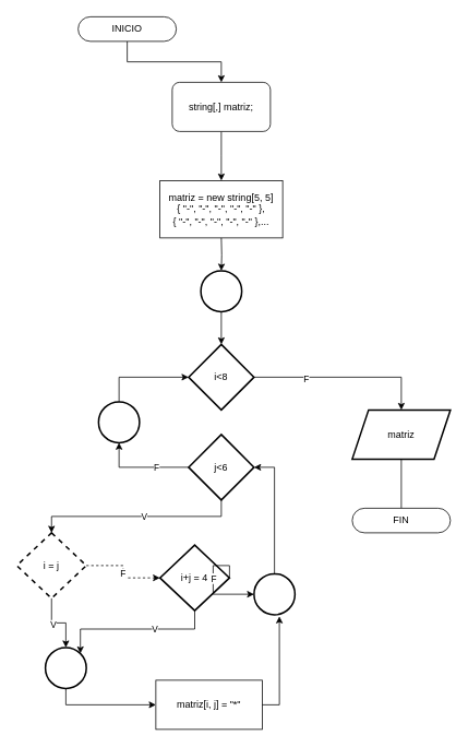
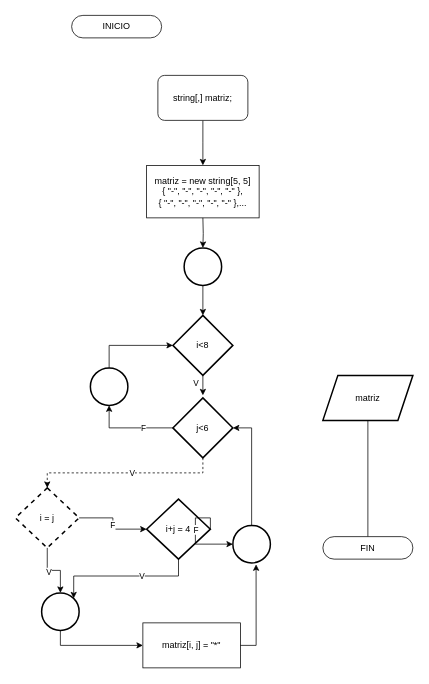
  <mxCell id="0" />
  <mxCell id="1" parent="0" />
- <mxCell id="2" style="edgeStyle=orthogonalEdgeStyle;rounded=0;orthogonalLoop=1;jettySize=auto;html=1;exitX=0.5;exitY=1;exitDx=0;exitDy=0;entryX=0.5;entryY=0;entryDx=0;entryDy=0;" parent="1" source="3" target="5" edge="1"><mxGeometry relative="1" as="geometry" /></mxCell>
  <mxCell id="3" value="INICIO" style="rounded=1;whiteSpace=wrap;html=1;arcSize=50;" parent="1" vertex="1"><mxGeometry x="95" y="20" width="120" height="30" as="geometry" /></mxCell>
  <mxCell id="4" style="edgeStyle=orthogonalEdgeStyle;rounded=0;orthogonalLoop=1;jettySize=auto;html=1;exitX=0.5;exitY=1;exitDx=0;exitDy=0;" parent="1" source="5" edge="1"><mxGeometry relative="1" as="geometry"><mxPoint x="270" y="220" as="targetPoint" /></mxGeometry></mxCell>
  <mxCell id="5" value="string[,] matriz;" style="whiteSpace=wrap;html=1;rounded=1;" parent="1" vertex="1"><mxGeometry x="210" y="100" width="120" height="60" as="geometry" /></mxCell>
  <mxCell id="6" value="matriz = new string[5, 5]&lt;div&gt;{ &quot;-&quot;, &quot;-&quot;, &quot;-&quot;, &quot;-&quot;, &quot;-&quot; },&lt;br&gt;{ &quot;-&quot;, &quot;-&quot;, &quot;-&quot;, &quot;-&quot;, &quot;-&quot; },...&lt;/div&gt;" style="rounded=0;whiteSpace=wrap;html=1;" parent="1" vertex="1"><mxGeometry x="195" y="220" width="150" height="70" as="geometry" /></mxCell>
  <mxCell id="7" style="edgeStyle=orthogonalEdgeStyle;rounded=0;orthogonalLoop=1;jettySize=auto;html=1;exitX=0.5;exitY=1;exitDx=0;exitDy=0;exitPerimeter=0;entryX=0.5;entryY=0;entryDx=0;entryDy=0;" parent="1" source="8" target="12" edge="1"><mxGeometry relative="1" as="geometry" /></mxCell>
  <mxCell id="8" value="" style="strokeWidth=2;html=1;shape=mxgraph.flowchart.start_2;whiteSpace=wrap;" parent="1" vertex="1"><mxGeometry x="245" y="330" width="50" height="50" as="geometry" /></mxCell>
  <mxCell id="9" style="edgeStyle=orthogonalEdgeStyle;rounded=0;orthogonalLoop=1;jettySize=auto;html=1;exitX=0.5;exitY=1;exitDx=0;exitDy=0;entryX=0.5;entryY=0;entryDx=0;entryDy=0;entryPerimeter=0;" parent="1" target="8" edge="1"><mxGeometry relative="1" as="geometry"><mxPoint x="270" y="290" as="sourcePoint" /></mxGeometry></mxCell>
- <mxCell id="10" style="edgeStyle=orthogonalEdgeStyle;rounded=0;orthogonalLoop=1;jettySize=auto;html=1;exitX=1;exitY=0.5;exitDx=0;exitDy=0;entryX=0.5;entryY=0;entryDx=0;entryDy=0;" parent="1" source="12" target="24" edge="1"><mxGeometry relative="1" as="geometry" /></mxCell>
- <mxCell id="11" value="F" style="edgeLabel;html=1;align=center;verticalAlign=middle;resizable=0;points=[];" parent="10" vertex="1" connectable="0"><mxGeometry x="-0.429" y="-1" relative="1" as="geometry"><mxPoint as="offset" /></mxGeometry></mxCell>
  <mxCell id="12" value="i&amp;lt;8" style="rhombus;whiteSpace=wrap;html=1;strokeWidth=2;" parent="1" vertex="1"><mxGeometry x="230" y="420" width="80" height="80" as="geometry" /></mxCell>
- <mxCell id="13" style="edgeStyle=orthogonalEdgeStyle;rounded=0;orthogonalLoop=1;jettySize=auto;html=1;exitX=0.5;exitY=1;exitDx=0;exitDy=0;entryX=0.5;entryY=0;entryDx=0;entryDy=0;" parent="1" source="15" target="18" edge="1"><mxGeometry relative="1" as="geometry" /></mxCell>
+ <mxCell id="13" style="edgeStyle=orthogonalEdgeStyle;rounded=0;orthogonalLoop=1;jettySize=auto;html=1;exitX=0.5;exitY=1;exitDx=0;exitDy=0;entryX=0.5;entryY=0;entryDx=0;entryDy=0;dashed=1;" parent="1" source="15" target="18" edge="1"><mxGeometry relative="1" as="geometry" /></mxCell>
  <mxCell id="14" value="V" style="edgeLabel;html=1;align=center;verticalAlign=middle;resizable=0;points=[];" parent="13" vertex="1" connectable="0"><mxGeometry x="-0.147" y="-1" relative="1" as="geometry"><mxPoint x="-9" as="offset" /></mxGeometry></mxCell>
  <mxCell id="15" value="j&amp;lt;6" style="rhombus;whiteSpace=wrap;html=1;strokeWidth=2;" parent="1" vertex="1"><mxGeometry x="230" y="530" width="80" height="80" as="geometry" /></mxCell>
- <mxCell id="16" style="edgeStyle=orthogonalEdgeStyle;rounded=0;orthogonalLoop=1;jettySize=auto;html=1;exitX=1;exitY=0.5;exitDx=0;exitDy=0;entryX=0;entryY=0.5;entryDx=0;entryDy=0;dashed=1;" edge="1" parent="1" source="18" target="29"><mxGeometry relative="1" as="geometry" /></mxCell>
+ <mxCell id="16" style="edgeStyle=orthogonalEdgeStyle;rounded=0;orthogonalLoop=1;jettySize=auto;html=1;exitX=1;exitY=0.5;exitDx=0;exitDy=0;entryX=0;entryY=0.5;entryDx=0;entryDy=0;" edge="1" parent="1" source="18" target="29"><mxGeometry relative="1" as="geometry" /></mxCell>
  <mxCell id="17" value="F" style="edgeLabel;html=1;align=center;verticalAlign=middle;resizable=0;points=[];" vertex="1" connectable="0" parent="16"><mxGeometry x="0.021" y="-1" relative="1" as="geometry"><mxPoint as="offset" /></mxGeometry></mxCell>
  <mxCell id="18" value="i = j" style="rhombus;whiteSpace=wrap;html=1;strokeWidth=2;dashed=1;" parent="1" vertex="1"><mxGeometry x="20" y="650" width="85" height="80" as="geometry" /></mxCell>
+ <mxCell id="19" style="edgeStyle=orthogonalEdgeStyle;rounded=0;orthogonalLoop=1;jettySize=auto;html=1;exitX=0.5;exitY=1;exitDx=0;exitDy=0;entryX=0.5;entryY=-0.043;entryDx=0;entryDy=0;entryPerimeter=0;" parent="1" source="12" target="15" edge="1"><mxGeometry relative="1" as="geometry" /></mxCell>
+ <mxCell id="20" value="V" style="edgeLabel;html=1;align=center;verticalAlign=middle;resizable=0;points=[];" parent="19" vertex="1" connectable="0"><mxGeometry x="-0.214" y="-1" relative="1" as="geometry"><mxPoint x="-9" as="offset" /></mxGeometry></mxCell>
  <mxCell id="21" style="edgeStyle=orthogonalEdgeStyle;rounded=0;orthogonalLoop=1;jettySize=auto;html=1;exitX=0.5;exitY=0;exitDx=0;exitDy=0;exitPerimeter=0;entryX=0;entryY=0.5;entryDx=0;entryDy=0;" parent="1" source="22" target="12" edge="1"><mxGeometry relative="1" as="geometry" /></mxCell>
  <mxCell id="22" value="" style="strokeWidth=2;html=1;shape=mxgraph.flowchart.start_2;whiteSpace=wrap;" parent="1" vertex="1"><mxGeometry x="120" y="490" width="50" height="50" as="geometry" /></mxCell>
  <mxCell id="23" style="edgeStyle=orthogonalEdgeStyle;rounded=0;orthogonalLoop=1;jettySize=auto;html=1;exitX=0.5;exitY=1;exitDx=0;exitDy=0;entryX=0.5;entryY=0;entryDx=0;entryDy=0;endArrow=none;" parent="1" source="24" target="28" edge="1"><mxGeometry relative="1" as="geometry" /></mxCell>
  <mxCell id="24" value="matriz" style="shape=parallelogram;perimeter=parallelogramPerimeter;whiteSpace=wrap;html=1;fixedSize=1;strokeWidth=2;" parent="1" vertex="1"><mxGeometry x="430" y="500" width="120" height="60" as="geometry" /></mxCell>
  <mxCell id="25" value="matriz[i, j] = &quot;*&quot;" style="rounded=0;whiteSpace=wrap;html=1;" parent="1" vertex="1"><mxGeometry x="190" y="830" width="130" height="60" as="geometry" /></mxCell>
  <mxCell id="26" style="edgeStyle=orthogonalEdgeStyle;rounded=0;orthogonalLoop=1;jettySize=auto;html=1;exitX=0;exitY=0.5;exitDx=0;exitDy=0;entryX=0.5;entryY=1;entryDx=0;entryDy=0;entryPerimeter=0;" parent="1" source="15" target="22" edge="1"><mxGeometry relative="1" as="geometry" /></mxCell>
  <mxCell id="27" value="F" style="edgeLabel;html=1;align=center;verticalAlign=middle;resizable=0;points=[];" parent="26" vertex="1" connectable="0"><mxGeometry x="-0.304" relative="1" as="geometry"><mxPoint as="offset" /></mxGeometry></mxCell>
- <mxCell id="28" value="FIN" style="rounded=1;whiteSpace=wrap;html=1;arcSize=50;" parent="1" vertex="1"><mxGeometry x="430" y="620" width="120" height="30" as="geometry" /></mxCell>
+ <mxCell id="28" value="FIN" style="rounded=1;whiteSpace=wrap;html=1;arcSize=50;" parent="1" vertex="1"><mxGeometry x="430" y="715" width="120" height="30" as="geometry" /></mxCell>
  <mxCell id="29" value="i+j = 4" style="rhombus;whiteSpace=wrap;html=1;strokeWidth=2;" vertex="1" parent="1"><mxGeometry x="195" y="665" width="85" height="80" as="geometry" /></mxCell>
  <mxCell id="30" style="edgeStyle=orthogonalEdgeStyle;rounded=0;orthogonalLoop=1;jettySize=auto;html=1;exitX=0.5;exitY=1;exitDx=0;exitDy=0;exitPerimeter=0;entryX=0;entryY=0.5;entryDx=0;entryDy=0;" edge="1" parent="1" source="31" target="25"><mxGeometry relative="1" as="geometry" /></mxCell>
  <mxCell id="31" value="" style="strokeWidth=2;html=1;shape=mxgraph.flowchart.start_2;whiteSpace=wrap;" vertex="1" parent="1"><mxGeometry x="55" y="790" width="50" height="50" as="geometry" /></mxCell>
  <mxCell id="32" style="edgeStyle=orthogonalEdgeStyle;rounded=0;orthogonalLoop=1;jettySize=auto;html=1;exitX=0.5;exitY=1;exitDx=0;exitDy=0;entryX=0.5;entryY=0;entryDx=0;entryDy=0;entryPerimeter=0;" edge="1" parent="1" source="18" target="31"><mxGeometry relative="1" as="geometry" /></mxCell>
  <mxCell id="33" value="V" style="edgeLabel;html=1;align=center;verticalAlign=middle;resizable=0;points=[];" vertex="1" connectable="0" parent="32"><mxGeometry x="-0.176" y="-2" relative="1" as="geometry"><mxPoint as="offset" /></mxGeometry></mxCell>
  <mxCell id="34" style="edgeStyle=orthogonalEdgeStyle;rounded=0;orthogonalLoop=1;jettySize=auto;html=1;exitX=0.5;exitY=1;exitDx=0;exitDy=0;entryX=0.855;entryY=0.145;entryDx=0;entryDy=0;entryPerimeter=0;" edge="1" parent="1" source="29" target="31"><mxGeometry relative="1" as="geometry" /></mxCell>
  <mxCell id="35" value="V" style="edgeLabel;html=1;align=center;verticalAlign=middle;resizable=0;points=[];" vertex="1" connectable="0" parent="34"><mxGeometry x="-0.255" relative="1" as="geometry"><mxPoint as="offset" /></mxGeometry></mxCell>
  <mxCell id="36" style="edgeStyle=orthogonalEdgeStyle;rounded=0;orthogonalLoop=1;jettySize=auto;html=1;exitX=0.5;exitY=0;exitDx=0;exitDy=0;exitPerimeter=0;entryX=1;entryY=0.5;entryDx=0;entryDy=0;" edge="1" parent="1" source="37" target="15"><mxGeometry relative="1" as="geometry" /></mxCell>
  <mxCell id="37" value="" style="strokeWidth=2;html=1;shape=mxgraph.flowchart.start_2;whiteSpace=wrap;" vertex="1" parent="1"><mxGeometry x="310" y="700" width="50" height="50" as="geometry" /></mxCell>
  <mxCell id="38" style="edgeStyle=orthogonalEdgeStyle;rounded=0;orthogonalLoop=1;jettySize=auto;html=1;exitX=1;exitY=0.5;exitDx=0;exitDy=0;entryX=0;entryY=0.5;entryDx=0;entryDy=0;entryPerimeter=0;" edge="1" parent="1" source="29" target="37"><mxGeometry relative="1" as="geometry"><Array as="points"><mxPoint x="260" y="690" /><mxPoint x="260" y="725" /></Array></mxGeometry></mxCell>
  <mxCell id="39" value="F" style="edgeLabel;html=1;align=center;verticalAlign=middle;resizable=0;points=[];" vertex="1" connectable="0" parent="38"><mxGeometry x="-0.171" relative="1" as="geometry"><mxPoint as="offset" /></mxGeometry></mxCell>
  <mxCell id="40" style="edgeStyle=orthogonalEdgeStyle;rounded=0;orthogonalLoop=1;jettySize=auto;html=1;exitX=1;exitY=0.5;exitDx=0;exitDy=0;entryX=0.619;entryY=1.04;entryDx=0;entryDy=0;entryPerimeter=0;" edge="1" parent="1" source="25" target="37"><mxGeometry relative="1" as="geometry" /></mxCell>
